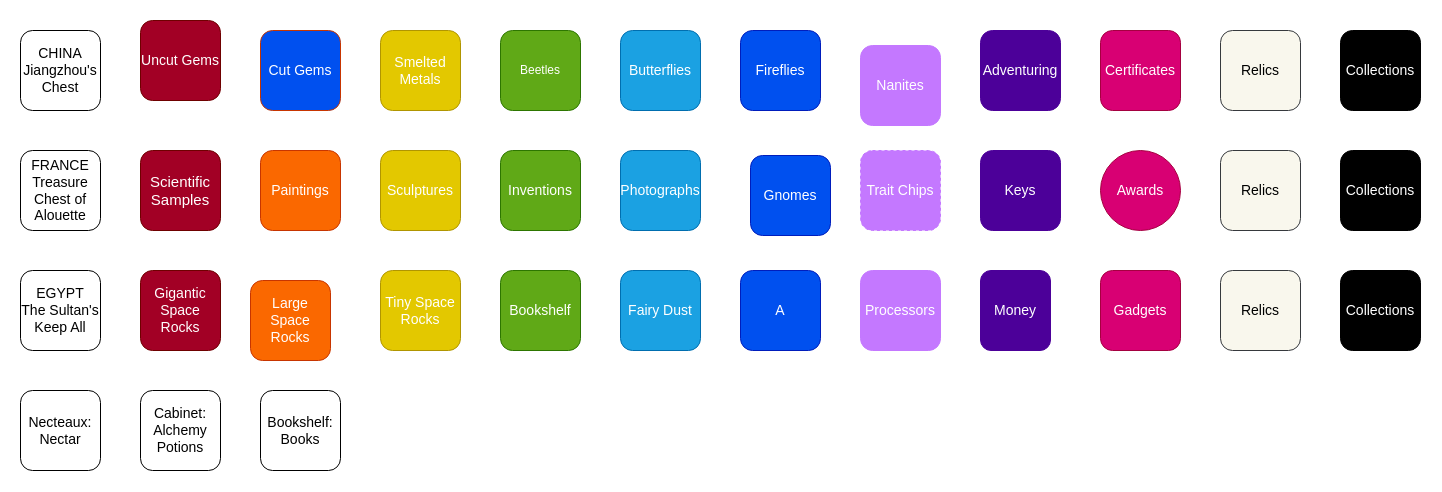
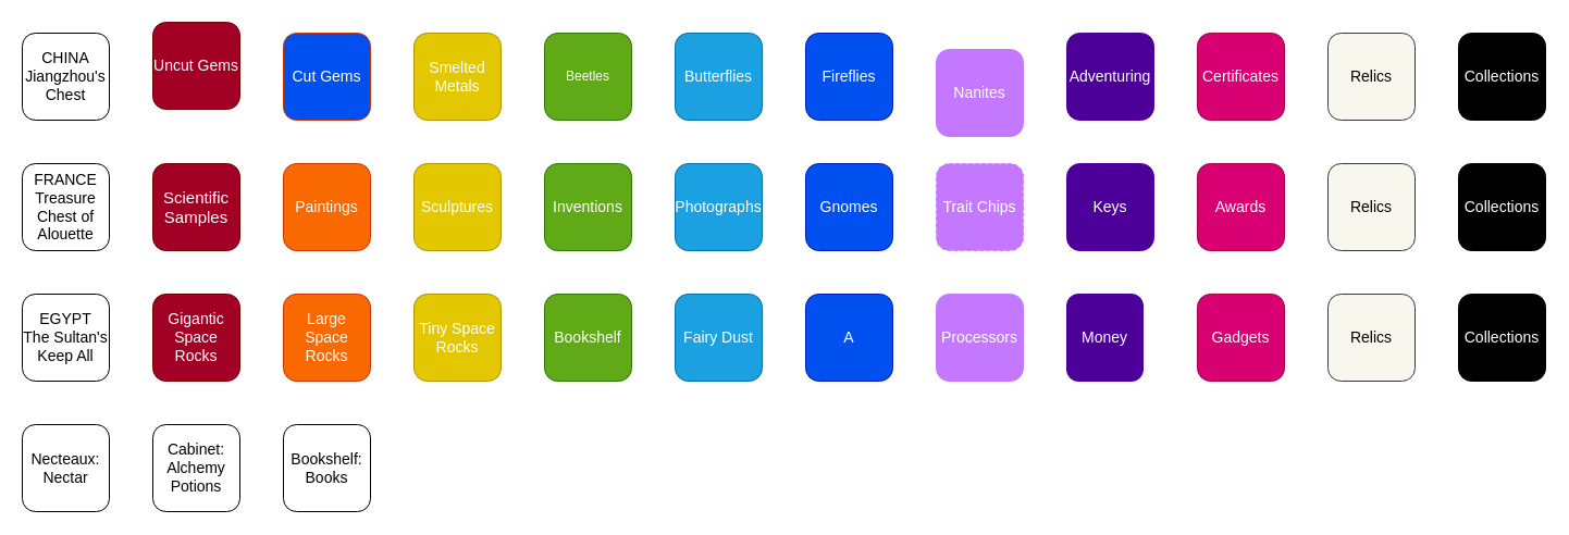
  <mxCell id="0" />
  <mxCell id="1" parent="0" />
  <mxCell id="2" value="&lt;span style=&quot;font-size: 15px&quot;&gt;Scientific Samples&lt;/span&gt;" style="rounded=1;whiteSpace=wrap;html=1;fontColor=#ffffff;fillColor=#a20025;strokeColor=#6F0000;" parent="1" vertex="1"><mxGeometry x="140" y="150" width="80" height="80" as="geometry" /></mxCell>
  <mxCell id="3" value="&lt;font style=&quot;font-size: 14px&quot;&gt;Uncut Gems&lt;/font&gt;" style="rounded=1;whiteSpace=wrap;html=1;fillColor=#a20025;strokeColor=#6F0000;fontColor=#ffffff;" parent="1" vertex="1"><mxGeometry x="140" y="20" width="80" height="80" as="geometry" /></mxCell>
  <mxCell id="4" value="&lt;font style=&quot;font-size: 14px&quot;&gt;CHINA&lt;br&gt;Jiangzhou's Chest&lt;br&gt;&lt;/font&gt;" style="rounded=1;whiteSpace=wrap;html=1;" parent="1" vertex="1"><mxGeometry y="30" width="80" height="80" as="geometry" x="20" /></mxCell>
  <mxCell id="5" value="&lt;font style=&quot;font-size: 14px&quot;&gt;FRANCE&lt;br&gt;Treasure Chest of Alouette&lt;br&gt;&lt;/font&gt;" style="rounded=1;whiteSpace=wrap;html=1;" parent="1" vertex="1"><mxGeometry y="150" width="80" height="80" as="geometry" x="20" /></mxCell>
  <mxCell id="6" value="&lt;font style=&quot;font-size: 14px&quot;&gt;EGYPT&lt;br&gt;The Sultan's Keep All&lt;br&gt;&lt;/font&gt;" style="rounded=1;whiteSpace=wrap;html=1;" parent="1" vertex="1"><mxGeometry y="270" width="80" height="80" as="geometry" x="20" /></mxCell>
  <mxCell id="7" value="&lt;font style=&quot;font-size: 14px&quot;&gt;Cut Gems&lt;/font&gt;" style="rounded=1;whiteSpace=wrap;html=1;fillColor=#0050ef;strokeColor=#C73500;fontColor=#FFFFFF;" parent="1" vertex="1"><mxGeometry x="260" y="30" width="80" height="80" as="geometry" /></mxCell>
  <mxCell id="8" value="&lt;font style=&quot;font-size: 14px&quot;&gt;Smelted Metals&lt;/font&gt;" style="rounded=1;whiteSpace=wrap;html=1;fillColor=#e3c800;strokeColor=#B09500;fontColor=#FFFFFF;" parent="1" vertex="1"><mxGeometry x="380" y="30" width="80" height="80" as="geometry" /></mxCell>
  <mxCell id="9" value="Beetles" style="rounded=1;whiteSpace=wrap;html=1;fillColor=#60a917;strokeColor=#2D7600;fontColor=#ffffff;" parent="1" vertex="1"><mxGeometry x="500" y="30" width="80" height="80" as="geometry" /></mxCell>
  <mxCell id="10" value="&lt;font style=&quot;font-size: 14px&quot;&gt;Butterflies&lt;/font&gt;" style="rounded=1;whiteSpace=wrap;html=1;fillColor=#1ba1e2;strokeColor=#006EAF;fontColor=#ffffff;" parent="1" vertex="1"><mxGeometry x="620" y="30" width="80" height="80" as="geometry" /></mxCell>
  <mxCell id="11" value="&lt;font style=&quot;font-size: 14px&quot;&gt;Fireflies&lt;/font&gt;" style="rounded=1;whiteSpace=wrap;html=1;fillColor=#0050ef;strokeColor=#001DBC;fontColor=#ffffff;" parent="1" vertex="1"><mxGeometry x="740" y="30" width="80" height="80" as="geometry" /></mxCell>
  <mxCell id="12" value="&lt;font style=&quot;font-size: 14px&quot;&gt;Nanites&lt;/font&gt;" style="rounded=1;whiteSpace=wrap;html=1;fontColor=#ffffff;fillColor=#C478FF;strokeColor=#C478FF;" parent="1" vertex="1"><mxGeometry x="860" y="45" width="80" height="80" as="geometry" /></mxCell>
  <mxCell id="13" value="&lt;font style=&quot;font-size: 14px&quot;&gt;Adventuring&lt;/font&gt;" style="rounded=1;whiteSpace=wrap;html=1;fontColor=#ffffff;fillColor=#4C0099;strokeColor=#4C0099;" parent="1" vertex="1"><mxGeometry x="980" y="30" width="80" height="80" as="geometry" /></mxCell>
  <mxCell id="14" value="&lt;font style=&quot;font-size: 14px&quot;&gt;Certificates&lt;/font&gt;" style="rounded=1;whiteSpace=wrap;html=1;fontColor=#ffffff;fillColor=#d80073;strokeColor=#A50040;" parent="1" vertex="1"><mxGeometry x="1100" y="30" width="80" height="80" as="geometry" /></mxCell>
  <mxCell id="15" value="&lt;font style=&quot;font-size: 14px&quot;&gt;Paintings&lt;/font&gt;" style="rounded=1;whiteSpace=wrap;html=1;fillColor=#fa6800;strokeColor=#C73500;fontColor=#FFFFFF;" parent="1" vertex="1"><mxGeometry x="260" y="150" width="80" height="80" as="geometry" /></mxCell>
  <mxCell id="16" value="&lt;font style=&quot;font-size: 14px&quot;&gt;Sculptures&lt;/font&gt;" style="rounded=1;whiteSpace=wrap;html=1;fillColor=#e3c800;strokeColor=#B09500;fontColor=#FFFFFF;" parent="1" vertex="1"><mxGeometry x="380" y="150" width="80" height="80" as="geometry" /></mxCell>
  <mxCell id="17" value="&lt;font style=&quot;font-size: 14px&quot;&gt;Inventions&lt;/font&gt;" style="rounded=1;whiteSpace=wrap;html=1;fillColor=#60a917;strokeColor=#2D7600;fontColor=#ffffff;" parent="1" vertex="1"><mxGeometry x="500" y="150" width="80" height="80" as="geometry" /></mxCell>
  <mxCell id="18" value="&lt;font style=&quot;font-size: 14px&quot;&gt;Photographs&lt;/font&gt;" style="rounded=1;whiteSpace=wrap;html=1;fillColor=#1ba1e2;strokeColor=#006EAF;fontColor=#ffffff;" parent="1" vertex="1"><mxGeometry x="620" y="150" width="80" height="80" as="geometry" /></mxCell>
- <mxCell id="19" value="&lt;font style=&quot;font-size: 14px&quot;&gt;Gnomes&lt;/font&gt;" style="rounded=1;whiteSpace=wrap;html=1;fillColor=#0050ef;strokeColor=#001DBC;fontColor=#ffffff;" parent="1" vertex="1"><mxGeometry x="750" y="155" width="80" height="80" as="geometry" /></mxCell>
+ <mxCell id="19" value="&lt;font style=&quot;font-size: 14px&quot;&gt;Gnomes&lt;/font&gt;" style="rounded=1;whiteSpace=wrap;html=1;fillColor=#0050ef;strokeColor=#001DBC;fontColor=#ffffff;" parent="1" vertex="1"><mxGeometry x="740" y="150" width="80" height="80" as="geometry" /></mxCell>
  <mxCell id="20" value="&lt;font style=&quot;font-size: 14px&quot;&gt;Trait Chips&lt;/font&gt;" style="rounded=1;whiteSpace=wrap;html=1;fontColor=#ffffff;fillColor=#C478FF;strokeColor=#C478FF;dashed=1;" parent="1" vertex="1"><mxGeometry x="860" y="150" width="80" height="80" as="geometry" /></mxCell>
  <mxCell id="21" value="&lt;font style=&quot;font-size: 14px&quot;&gt;Keys&lt;/font&gt;" style="rounded=1;whiteSpace=wrap;html=1;fontColor=#ffffff;fillColor=#4C0099;strokeColor=#4C0099;" parent="1" vertex="1"><mxGeometry x="980" y="150" width="80" height="80" as="geometry" /></mxCell>
- <mxCell id="22" value="&lt;font style=&quot;font-size: 14px&quot;&gt;Awards&lt;/font&gt;" style="ellipse;whiteSpace=wrap;html=1;fontColor=#ffffff;fillColor=#d80073;strokeColor=#A50040;" parent="1" vertex="1"><mxGeometry x="1100" y="150" width="80" height="80" as="geometry" /></mxCell>
+ <mxCell id="22" value="&lt;font style=&quot;font-size: 14px&quot;&gt;Awards&lt;/font&gt;" style="rounded=1;whiteSpace=wrap;html=1;fontColor=#ffffff;fillColor=#d80073;strokeColor=#A50040;" parent="1" vertex="1"><mxGeometry x="1100" y="150" width="80" height="80" as="geometry" /></mxCell>
  <mxCell id="23" value="&lt;font style=&quot;font-size: 14px&quot;&gt;Gigantic Space Rocks&lt;/font&gt;" style="rounded=1;whiteSpace=wrap;html=1;fillColor=#a20025;strokeColor=#6F0000;fontColor=#ffffff;" parent="1" vertex="1"><mxGeometry x="140" y="270" width="80" height="80" as="geometry" /></mxCell>
- <mxCell id="24" value="&lt;span style=&quot;font-size: 14px&quot;&gt;Large Space Rocks&lt;/span&gt;" style="rounded=1;whiteSpace=wrap;html=1;fillColor=#fa6800;strokeColor=#C73500;fontColor=#FFFFFF;" parent="1" vertex="1"><mxGeometry x="250" y="280" width="80" height="80" as="geometry" /></mxCell>
+ <mxCell id="24" value="&lt;span style=&quot;font-size: 14px&quot;&gt;Large Space Rocks&lt;/span&gt;" style="rounded=1;whiteSpace=wrap;html=1;fillColor=#fa6800;strokeColor=#C73500;fontColor=#FFFFFF;" parent="1" vertex="1"><mxGeometry x="260" y="270" width="80" height="80" as="geometry" /></mxCell>
  <mxCell id="25" value="&lt;font style=&quot;font-size: 14px&quot;&gt;Tiny Space Rocks&lt;/font&gt;" style="rounded=1;whiteSpace=wrap;html=1;fillColor=#e3c800;strokeColor=#B09500;fontColor=#FFFFFF;" parent="1" vertex="1"><mxGeometry x="380" y="270" width="80" height="80" as="geometry" /></mxCell>
  <mxCell id="26" value="&lt;font style=&quot;font-size: 14px&quot;&gt;Bookshelf&lt;/font&gt;" style="rounded=1;whiteSpace=wrap;html=1;fillColor=#60a917;strokeColor=#2D7600;fontColor=#ffffff;" parent="1" vertex="1"><mxGeometry x="500" y="270" width="80" height="80" as="geometry" /></mxCell>
  <mxCell id="27" value="&lt;font style=&quot;font-size: 14px&quot;&gt;Fairy Dust&lt;/font&gt;" style="rounded=1;whiteSpace=wrap;html=1;fillColor=#1ba1e2;strokeColor=#006EAF;fontColor=#ffffff;" parent="1" vertex="1"><mxGeometry x="620" y="270" width="80" height="80" as="geometry" /></mxCell>
  <mxCell id="28" value="&lt;font style=&quot;font-size: 14px&quot;&gt;A&lt;/font&gt;" style="rounded=1;whiteSpace=wrap;html=1;fillColor=#0050ef;strokeColor=#001DBC;fontColor=#ffffff;" parent="1" vertex="1"><mxGeometry x="740" y="270" width="80" height="80" as="geometry" /></mxCell>
  <mxCell id="29" value="&lt;font style=&quot;font-size: 14px&quot;&gt;Processors&lt;/font&gt;" style="rounded=1;whiteSpace=wrap;html=1;fontColor=#ffffff;fillColor=#C478FF;strokeColor=#C478FF;" parent="1" vertex="1"><mxGeometry x="860" y="270" width="80" height="80" as="geometry" /></mxCell>
  <mxCell id="30" value="&lt;font style=&quot;font-size: 14px&quot;&gt;Money&lt;/font&gt;" style="rounded=1;whiteSpace=wrap;html=1;fontColor=#ffffff;fillColor=#4C0099;strokeColor=#4C0099;" parent="1" vertex="1"><mxGeometry x="980" y="270" width="70" height="80" as="geometry" /></mxCell>
  <mxCell id="31" value="&lt;font style=&quot;font-size: 14px&quot;&gt;Gadgets&lt;/font&gt;" style="rounded=1;whiteSpace=wrap;html=1;fontColor=#ffffff;fillColor=#d80073;strokeColor=#A50040;" parent="1" vertex="1"><mxGeometry x="1100" y="270" width="80" height="80" as="geometry" /></mxCell>
  <mxCell id="32" value="&lt;font style=&quot;font-size: 14px&quot;&gt;Collections&lt;/font&gt;" style="rounded=1;whiteSpace=wrap;html=1;fontColor=#ffffff;fillColor=#000000;strokeColor=#000000;" parent="1" vertex="1"><mxGeometry x="1340" y="30" width="80" height="80" as="geometry" /></mxCell>
  <mxCell id="33" value="&lt;font style=&quot;font-size: 14px&quot; color=&quot;#000000&quot;&gt;Relics&lt;/font&gt;" style="rounded=1;whiteSpace=wrap;html=1;fillColor=#f9f7ed;strokeColor=#36393d;" parent="1" vertex="1"><mxGeometry x="1220" y="30" width="80" height="80" as="geometry" /></mxCell>
  <mxCell id="34" value="&lt;font style=&quot;font-size: 14px&quot;&gt;Collections&lt;/font&gt;" style="rounded=1;whiteSpace=wrap;html=1;fontColor=#ffffff;fillColor=#000000;strokeColor=#000000;" parent="1" vertex="1"><mxGeometry x="1340" y="150" width="80" height="80" as="geometry" /></mxCell>
  <mxCell id="35" value="&lt;font style=&quot;font-size: 14px&quot; color=&quot;#000000&quot;&gt;Relics&lt;/font&gt;" style="rounded=1;whiteSpace=wrap;html=1;fillColor=#f9f7ed;strokeColor=#36393d;" parent="1" vertex="1"><mxGeometry x="1220" y="150" width="80" height="80" as="geometry" /></mxCell>
  <mxCell id="36" value="&lt;font style=&quot;font-size: 14px&quot;&gt;Collections&lt;/font&gt;" style="rounded=1;whiteSpace=wrap;html=1;fontColor=#ffffff;fillColor=#000000;strokeColor=#000000;" parent="1" vertex="1"><mxGeometry x="1340" y="270" width="80" height="80" as="geometry" /></mxCell>
  <mxCell id="37" value="&lt;font style=&quot;font-size: 14px&quot; color=&quot;#000000&quot;&gt;Relics&lt;/font&gt;" style="rounded=1;whiteSpace=wrap;html=1;fillColor=#f9f7ed;strokeColor=#36393d;" parent="1" vertex="1"><mxGeometry x="1220" y="270" width="80" height="80" as="geometry" /></mxCell>
  <mxCell id="38" value="&lt;font style=&quot;font-size: 14px&quot;&gt;Necteaux: Nectar&lt;br&gt;&lt;/font&gt;" style="rounded=1;whiteSpace=wrap;html=1;" parent="1" vertex="1"><mxGeometry y="390" width="80" height="80" as="geometry" x="20" /></mxCell>
  <mxCell id="39" value="&lt;font style=&quot;font-size: 14px&quot;&gt;Cabinet: Alchemy Potions&lt;br&gt;&lt;/font&gt;" style="rounded=1;whiteSpace=wrap;html=1;" parent="1" vertex="1"><mxGeometry x="140" y="390" width="80" height="80" as="geometry" /></mxCell>
  <mxCell id="40" value="&lt;font style=&quot;font-size: 14px&quot;&gt;Bookshelf:&lt;br&gt;Books&lt;br&gt;&lt;/font&gt;" style="rounded=1;whiteSpace=wrap;html=1;" parent="1" vertex="1"><mxGeometry x="260" y="390" width="80" height="80" as="geometry" /></mxCell>
  <mxCell id="41" value="11" style="text;html=1;align=center;verticalAlign=middle;resizable=0;points=[];autosize=1;strokeColor=none;fontColor=#FFFFFF;" parent="1" vertex="1"><mxGeometry x="100" y="60" width="30" height="20" as="geometry" /></mxCell>
  <mxCell id="42" value="11" style="text;html=1;align=center;verticalAlign=middle;resizable=0;points=[];autosize=1;strokeColor=none;fontColor=#FFFFFF;" parent="1" vertex="1"><mxGeometry x="100" y="180" width="30" height="20" as="geometry" /></mxCell>
  <mxCell id="43" value="11" style="text;html=1;align=center;verticalAlign=middle;resizable=0;points=[];autosize=1;strokeColor=none;fontColor=#FFFFFF;" parent="1" vertex="1"><mxGeometry x="100" y="300" width="30" height="20" as="geometry" /></mxCell>
